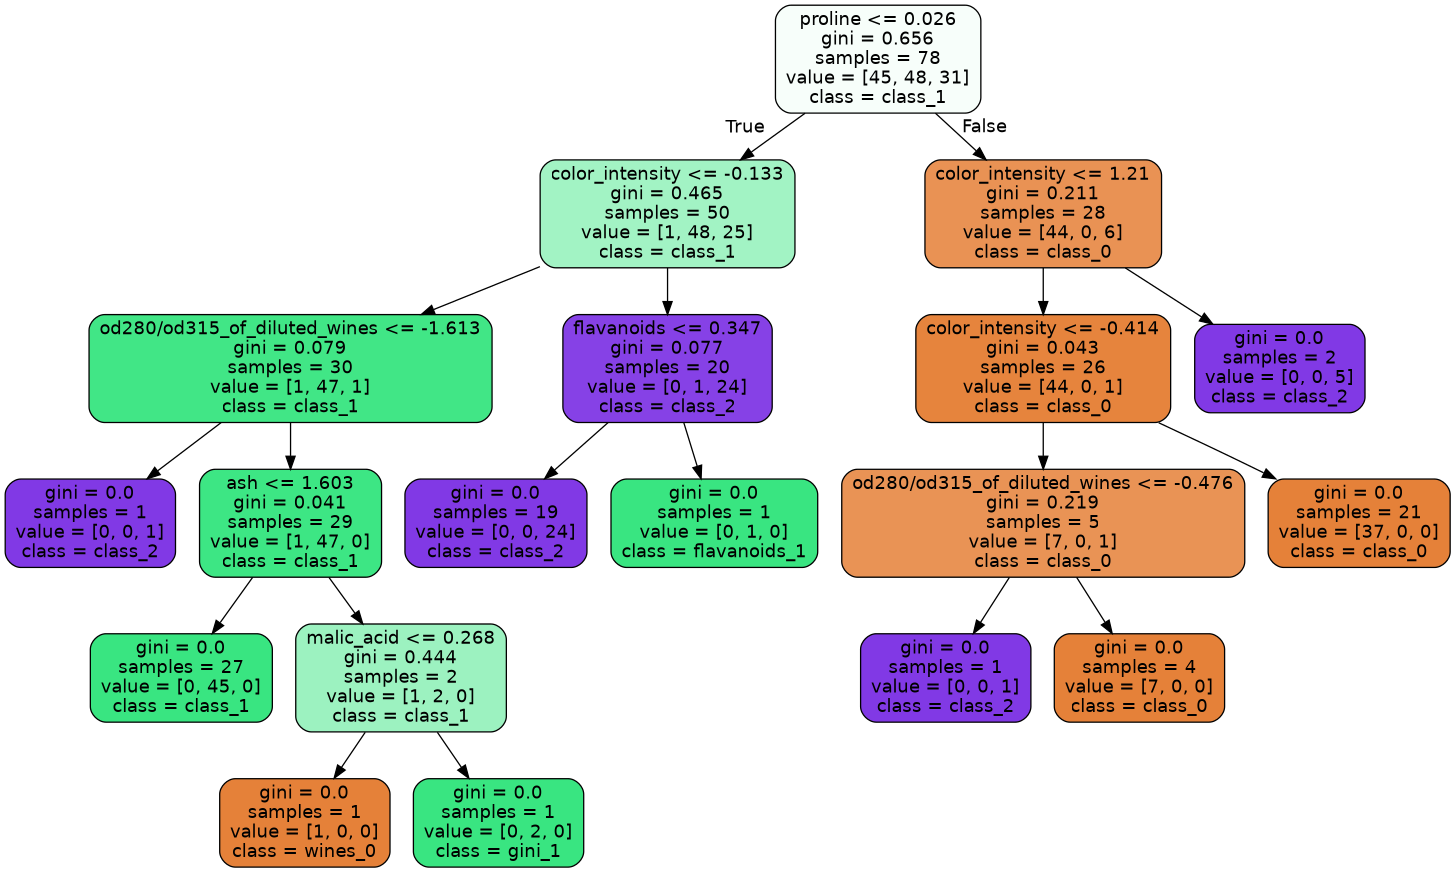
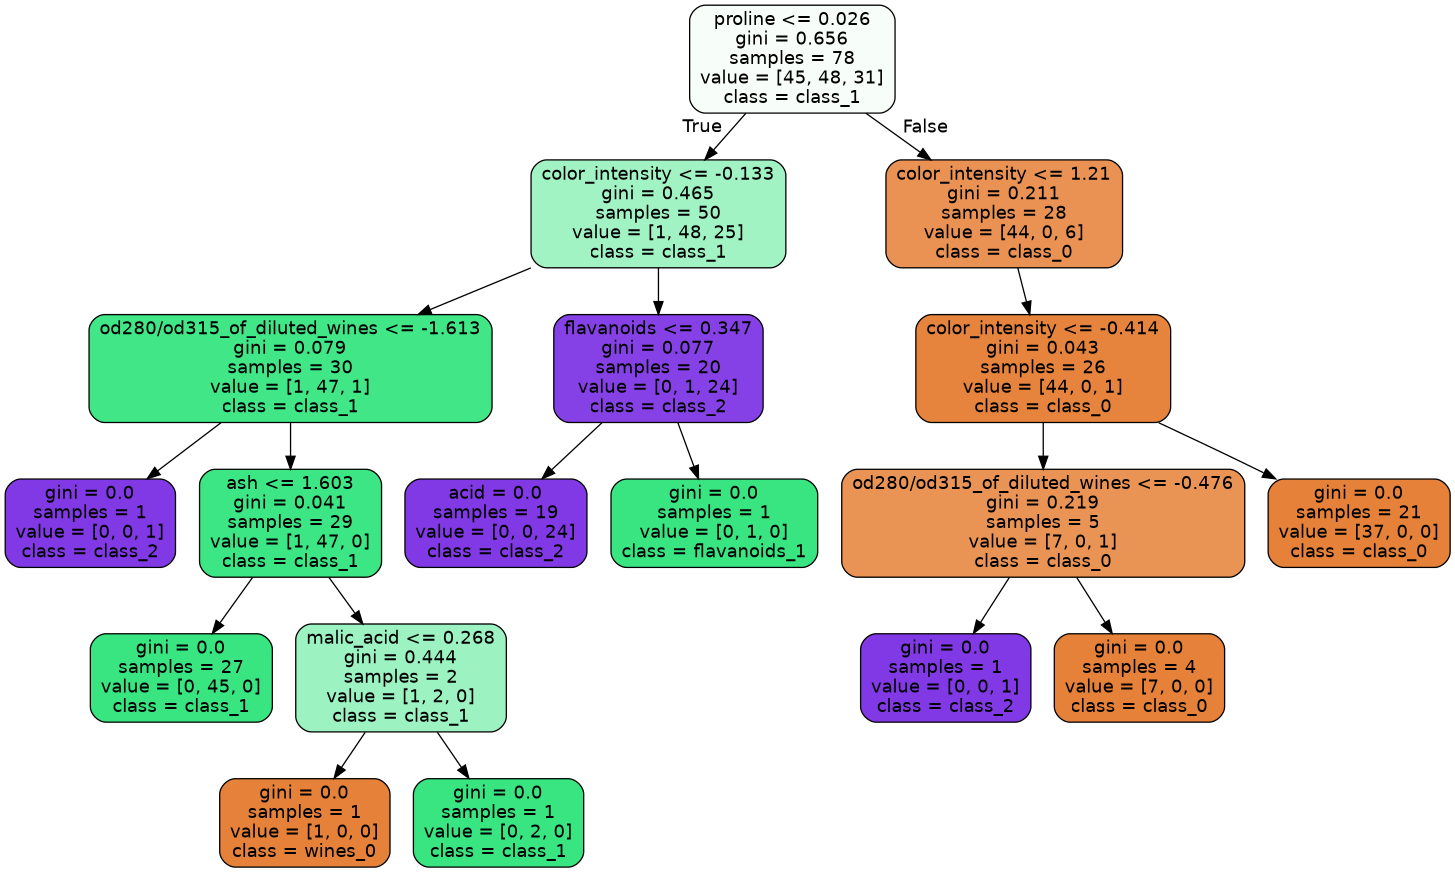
  digraph {
    node [color=black fillcolor="#8139e5" fontname=helvetica shape=box style="filled, rounded"]
    edge [fontname=helvetica]
    n1 [fillcolor="#f7fefa" label="proline <= 0.026\ngini = 0.656\nsamples = 78\nvalue = [45, 48, 31]\nclass = class_1"]
    n2 [fillcolor="#a2f3c4" label="color_intensity <= -0.133\ngini = 0.465\nsamples = 50\nvalue = [1, 48, 25]\nclass = class_1"]
    n3 [fillcolor="#e99254" label="color_intensity <= 1.21\ngini = 0.211\nsamples = 28\nvalue = [44, 0, 6]\nclass = class_0"]
    n4 [fillcolor="#41e686" label="od280/od315_of_diluted_wines <= -1.613\ngini = 0.079\nsamples = 30\nvalue = [1, 47, 1]\nclass = class_1"]
    n5 [fillcolor="#8641e6" label="flavanoids <= 0.347\ngini = 0.077\nsamples = 20\nvalue = [0, 1, 24]\nclass = class_2"]
    n6 [fillcolor="#e6843d" label="color_intensity <= -0.414\ngini = 0.043\nsamples = 26\nvalue = [44, 0, 1]\nclass = class_0"]
-   n7 [label="gini = 0.0\nsamples = 2\nvalue = [0, 0, 5]\nclass = class_2"]
    n8 [label="gini = 0.0\nsamples = 1\nvalue = [0, 0, 1]\nclass = class_2"]
    n9 [fillcolor="#3de684" label="ash <= 1.603\ngini = 0.041\nsamples = 29\nvalue = [1, 47, 0]\nclass = class_1"]
-   n10 [label="gini = 0.0\nsamples = 19\nvalue = [0, 0, 24]\nclass = class_2"]
+   n10 [label="acid = 0.0\nsamples = 19\nvalue = [0, 0, 24]\nclass = class_2"]
    n11 [fillcolor="#39e581" label="gini = 0.0\nsamples = 1\nvalue = [0, 1, 0]\nclass = flavanoids_1"]
    n12 [fillcolor="#39e581" label="gini = 0.0\nsamples = 27\nvalue = [0, 45, 0]\nclass = class_1"]
    n13 [fillcolor="#9cf2c0" label="malic_acid <= 0.268\ngini = 0.444\nsamples = 2\nvalue = [1, 2, 0]\nclass = class_1"]
    n14 [fillcolor="#e58139" label="gini = 0.0\nsamples = 1\nvalue = [1, 0, 0]\nclass = wines_0"]
-   n15 [fillcolor="#39e581" label="gini = 0.0\nsamples = 1\nvalue = [0, 2, 0]\nclass = gini_1"]
+   n15 [fillcolor="#39e581" label="gini = 0.0\nsamples = 1\nvalue = [0, 2, 0]\nclass = class_1"]
    n16 [fillcolor="#e99355" label="od280/od315_of_diluted_wines <= -0.476\ngini = 0.219\nsamples = 5\nvalue = [7, 0, 1]\nclass = class_0"]
    n17 [fillcolor="#e58139" label="gini = 0.0\nsamples = 21\nvalue = [37, 0, 0]\nclass = class_0"]
    n18 [label="gini = 0.0\nsamples = 1\nvalue = [0, 0, 1]\nclass = class_2"]
    n19 [fillcolor="#e58139" label="gini = 0.0\nsamples = 4\nvalue = [7, 0, 0]\nclass = class_0"]
    n1 -> n2 [headlabel=True labelangle=45 labeldistance=2.5]
    n1 -> n3 [headlabel=False labelangle=-45 labeldistance=2.5]
    n2 -> n4
    n2 -> n5
    n3 -> n6
-   n3 -> n7
    n4 -> n8
    n4 -> n9
    n5 -> n10
    n5 -> n11
    n6 -> n16
    n6 -> n17
    n9 -> n12
    n9 -> n13
    n13 -> n14
    n13 -> n15
    n16 -> n18
    n16 -> n19
  }
